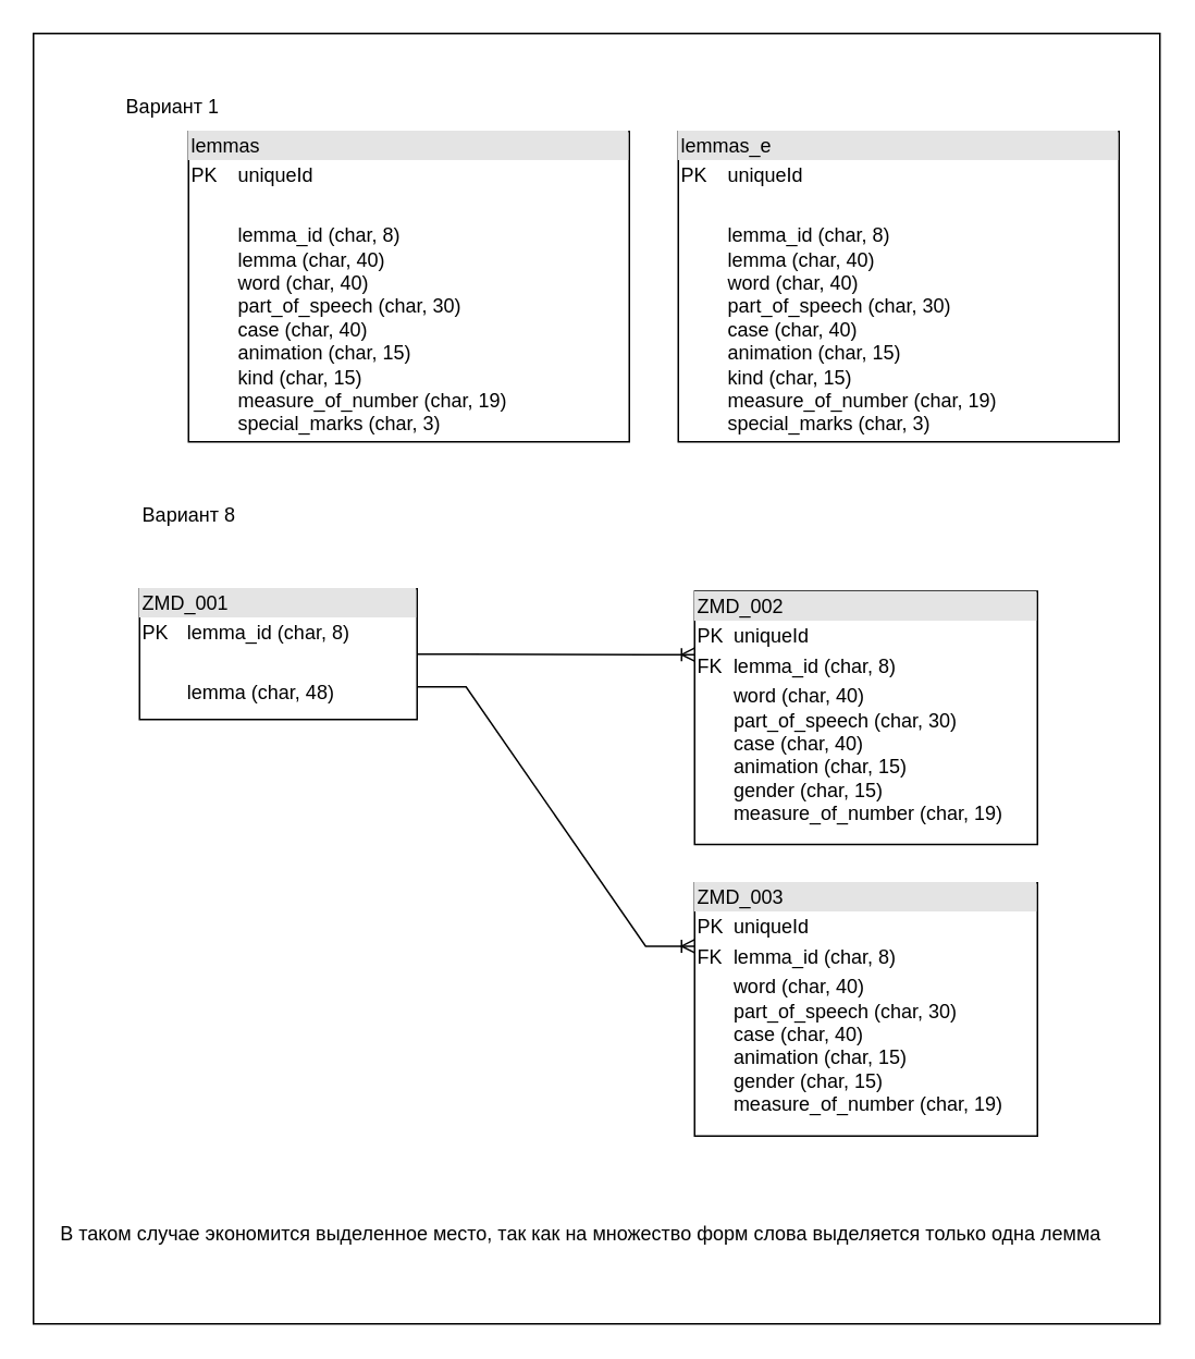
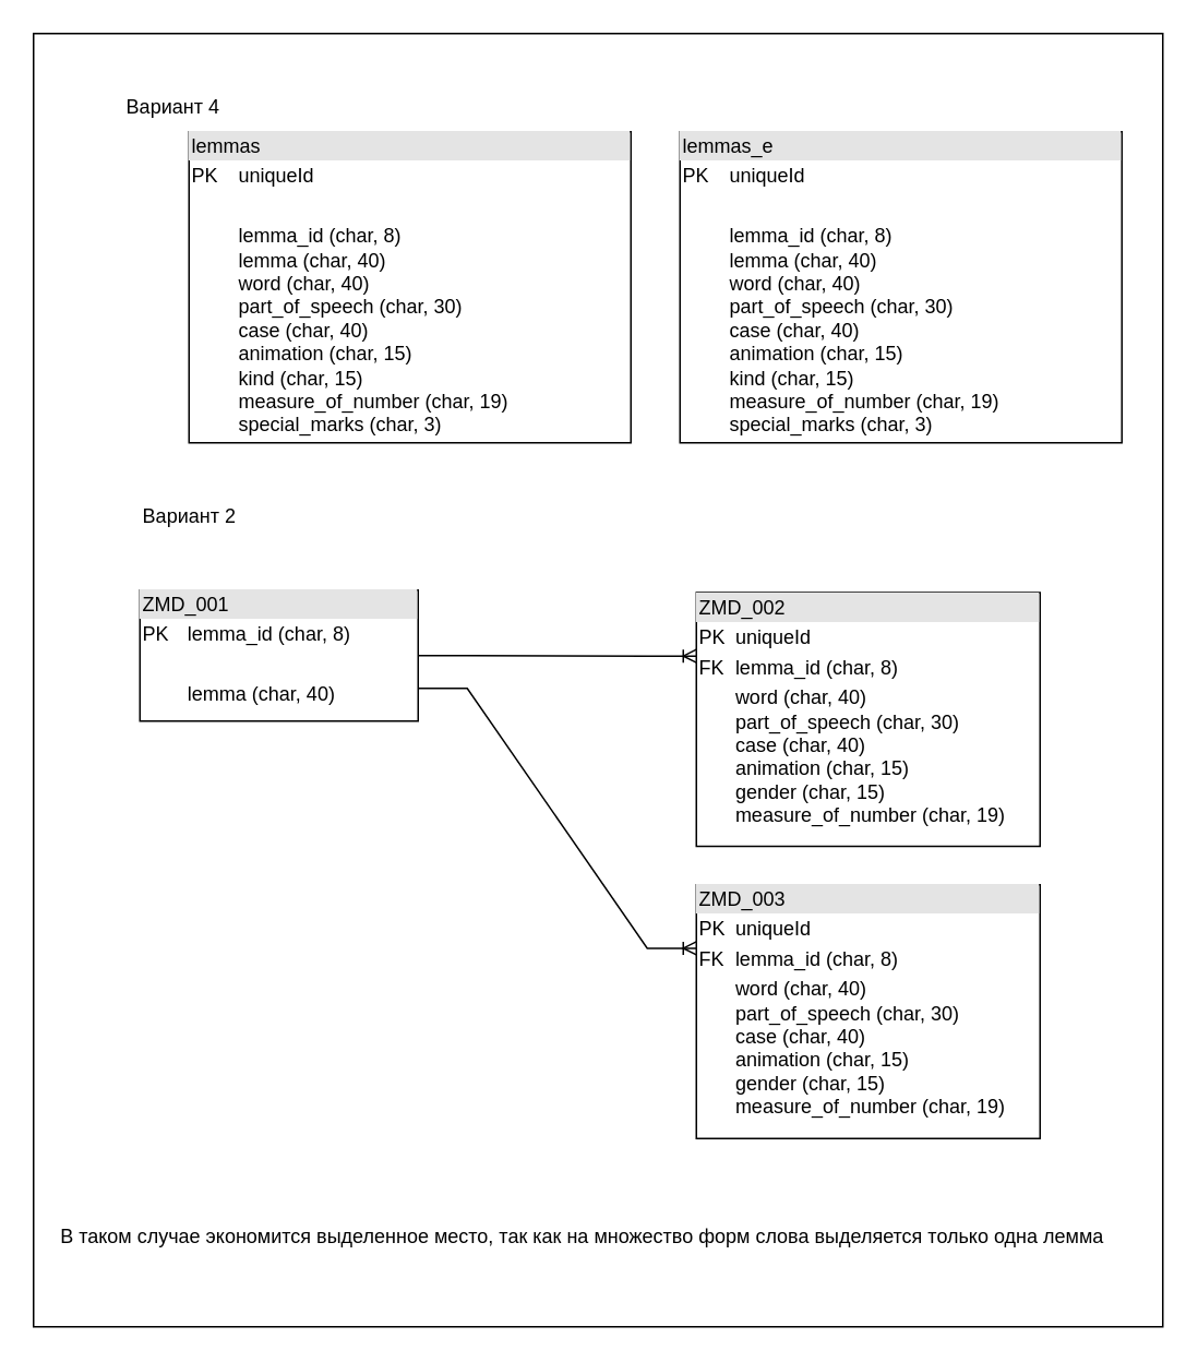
  <mxCell id="0" />
  <mxCell id="1" parent="0" />
  <mxCell id="2" value="" style="rounded=0;whiteSpace=wrap;html=1;" parent="1" vertex="1"><mxGeometry x="20" y="20" width="690" height="790" as="geometry" /></mxCell>
  <mxCell id="3" value="&lt;div style=&quot;box-sizing: border-box; width: 100%; background: rgb(228, 228, 228); padding: 2px;&quot;&gt;lemmas&lt;/div&gt;&lt;table style=&quot;width:100%;font-size:1em;&quot; cellpadding=&quot;2&quot; cellspacing=&quot;0&quot;&gt;&lt;tbody&gt;&lt;tr&gt;&lt;td&gt;PK&lt;/td&gt;&lt;td&gt;uniqueId&amp;nbsp;&lt;/td&gt;&lt;/tr&gt;&lt;tr&gt;&lt;td&gt;&lt;br&gt;&lt;/td&gt;&lt;td&gt;&lt;br&gt;&lt;/td&gt;&lt;/tr&gt;&lt;tr&gt;&lt;td&gt;&lt;/td&gt;&lt;td&gt;lemma_id (char, 8)&lt;br&gt;lemma (char, 40)&lt;br&gt;word (char, 40)&lt;br&gt;part_of_speech (char, 30)&lt;br&gt;case (char, 40)&lt;br&gt;animation (char, 15)&lt;br&gt;kind (char, 15)&lt;br&gt;measure_of_number (char, 19)&lt;br&gt;special_marks (char, 3)&lt;/td&gt;&lt;/tr&gt;&lt;/tbody&gt;&lt;/table&gt;" style="verticalAlign=top;align=left;overflow=fill;html=1;whiteSpace=wrap;" parent="1" vertex="1"><mxGeometry x="115" y="80" width="270" height="190" as="geometry" /></mxCell>
  <mxCell id="4" value="" style="shape=tableRow;horizontal=0;startSize=0;swimlaneHead=0;swimlaneBody=0;fillColor=none;collapsible=0;dropTarget=0;points=[[0,0.5],[1,0.5]];portConstraint=eastwest;top=0;left=0;right=0;bottom=0;" parent="1" vertex="1"><mxGeometry x="145" y="510" width="180" height="35" as="geometry" /></mxCell>
  <mxCell id="5" value="" style="shape=partialRectangle;connectable=0;fillColor=none;top=0;left=0;bottom=0;right=0;editable=1;overflow=hidden;whiteSpace=wrap;html=1;" parent="4" vertex="1"><mxGeometry width="30" height="35" as="geometry"><mxRectangle width="30" height="35" as="alternateBounds" /></mxGeometry></mxCell>
- <mxCell id="6" value="Вариант 1" style="text;html=1;align=center;verticalAlign=middle;resizable=0;points=[];autosize=1;strokeColor=none;fillColor=none;" parent="1" vertex="1"><mxGeometry x="65" y="50" width="80" height="30" as="geometry" /></mxCell>
- <mxCell id="7" value="Вариант 8" style="text;html=1;align=center;verticalAlign=middle;resizable=0;points=[];autosize=1;strokeColor=none;fillColor=none;" parent="1" vertex="1"><mxGeometry x="75" y="300" width="80" height="30" as="geometry" /></mxCell>
+ <mxCell id="6" value="Вариант 4" style="text;html=1;align=center;verticalAlign=middle;resizable=0;points=[];autosize=1;strokeColor=none;fillColor=none;" parent="1" vertex="1"><mxGeometry x="65" y="50" width="80" height="30" as="geometry" /></mxCell>
+ <mxCell id="7" value="Вариант 2" style="text;html=1;align=center;verticalAlign=middle;resizable=0;points=[];autosize=1;strokeColor=none;fillColor=none;" parent="1" vertex="1"><mxGeometry x="75" y="300" width="80" height="30" as="geometry" /></mxCell>
  <mxCell id="8" value="&lt;div style=&quot;box-sizing: border-box; width: 100%; background: rgb(228, 228, 228); padding: 2px;&quot;&gt;ZMD_002&lt;/div&gt;&lt;table style=&quot;width:100%;font-size:1em;&quot; cellpadding=&quot;2&quot; cellspacing=&quot;0&quot;&gt;&lt;tbody&gt;&lt;tr&gt;&lt;td&gt;PK&lt;/td&gt;&lt;td&gt;uniqueId&amp;nbsp;&lt;/td&gt;&lt;/tr&gt;&lt;tr&gt;&lt;td&gt;FK&lt;/td&gt;&lt;td&gt;lemma_id (char, 8)&lt;/td&gt;&lt;/tr&gt;&lt;tr&gt;&lt;td&gt;&lt;/td&gt;&lt;td&gt;word (char, 40)&lt;br&gt;part_of_speech (char, 30)&lt;br&gt;case (char, 40)&lt;br&gt;animation (char, 15)&lt;br&gt;gender (char, 15)&lt;br&gt;measure_of_number (char, 19)&lt;br&gt;&lt;/td&gt;&lt;/tr&gt;&lt;/tbody&gt;&lt;/table&gt;" style="verticalAlign=top;align=left;overflow=fill;html=1;whiteSpace=wrap;" parent="1" vertex="1"><mxGeometry x="425" y="361.5" width="210" height="155" as="geometry" /></mxCell>
- <mxCell id="9" value="&lt;div style=&quot;box-sizing: border-box; width: 100%; background: rgb(228, 228, 228); padding: 2px;&quot;&gt;ZMD_001&lt;/div&gt;&lt;table style=&quot;width:100%;font-size:1em;&quot; cellpadding=&quot;2&quot; cellspacing=&quot;0&quot;&gt;&lt;tbody&gt;&lt;tr&gt;&lt;td&gt;PK&lt;/td&gt;&lt;td&gt;lemma_id (char, 8)&lt;/td&gt;&lt;/tr&gt;&lt;tr&gt;&lt;td&gt;&lt;br&gt;&lt;/td&gt;&lt;td&gt;&lt;br&gt;&lt;/td&gt;&lt;/tr&gt;&lt;tr&gt;&lt;td&gt;&lt;/td&gt;&lt;td&gt;lemma (char, 48)&lt;br&gt;&lt;/td&gt;&lt;/tr&gt;&lt;/tbody&gt;&lt;/table&gt;" style="verticalAlign=top;align=left;overflow=fill;html=1;whiteSpace=wrap;" parent="1" vertex="1"><mxGeometry x="85" y="360" width="170" height="80" as="geometry" /></mxCell>
+ <mxCell id="9" value="&lt;div style=&quot;box-sizing: border-box; width: 100%; background: rgb(228, 228, 228); padding: 2px;&quot;&gt;ZMD_001&lt;/div&gt;&lt;table style=&quot;width:100%;font-size:1em;&quot; cellpadding=&quot;2&quot; cellspacing=&quot;0&quot;&gt;&lt;tbody&gt;&lt;tr&gt;&lt;td&gt;PK&lt;/td&gt;&lt;td&gt;lemma_id (char, 8)&lt;/td&gt;&lt;/tr&gt;&lt;tr&gt;&lt;td&gt;&lt;br&gt;&lt;/td&gt;&lt;td&gt;&lt;br&gt;&lt;/td&gt;&lt;/tr&gt;&lt;tr&gt;&lt;td&gt;&lt;/td&gt;&lt;td&gt;lemma (char, 40)&lt;br&gt;&lt;/td&gt;&lt;/tr&gt;&lt;/tbody&gt;&lt;/table&gt;" style="verticalAlign=top;align=left;overflow=fill;html=1;whiteSpace=wrap;" parent="1" vertex="1"><mxGeometry x="85" y="360" width="170" height="80" as="geometry" /></mxCell>
  <mxCell id="10" value="" style="edgeStyle=entityRelationEdgeStyle;fontSize=12;html=1;endArrow=ERoneToMany;rounded=0;exitX=1;exitY=0.5;exitDx=0;exitDy=0;entryX=0;entryY=0.25;entryDx=0;entryDy=0;" parent="1" source="9" target="8" edge="1"><mxGeometry width="100" height="100" relative="1" as="geometry"><mxPoint x="325" y="470" as="sourcePoint" /><mxPoint x="425" y="370" as="targetPoint" /></mxGeometry></mxCell>
  <mxCell id="11" value="В таком случае экономится выделенное место, так как на множество форм слова выделяется только одна лемма" style="text;html=1;align=center;verticalAlign=middle;resizable=0;points=[];autosize=1;strokeColor=none;fillColor=none;" parent="1" vertex="1"><mxGeometry x="25" y="740" width="660" height="30" as="geometry" /></mxCell>
  <mxCell id="12" value="&lt;div style=&quot;box-sizing: border-box; width: 100%; background: rgb(228, 228, 228); padding: 2px;&quot;&gt;ZMD_003&lt;/div&gt;&lt;table style=&quot;width:100%;font-size:1em;&quot; cellpadding=&quot;2&quot; cellspacing=&quot;0&quot;&gt;&lt;tbody&gt;&lt;tr&gt;&lt;td&gt;PK&lt;/td&gt;&lt;td&gt;uniqueId&amp;nbsp;&lt;/td&gt;&lt;/tr&gt;&lt;tr&gt;&lt;td&gt;FK&lt;/td&gt;&lt;td&gt;lemma_id (char, 8)&lt;/td&gt;&lt;/tr&gt;&lt;tr&gt;&lt;td&gt;&lt;/td&gt;&lt;td&gt;word (char, 40)&lt;br&gt;part_of_speech (char, 30)&lt;br&gt;case (char, 40)&lt;br&gt;animation (char, 15)&lt;br&gt;gender (char, 15)&lt;br&gt;measure_of_number (char, 19)&lt;br&gt;&lt;/td&gt;&lt;/tr&gt;&lt;/tbody&gt;&lt;/table&gt;" style="verticalAlign=top;align=left;overflow=fill;html=1;whiteSpace=wrap;" parent="1" vertex="1"><mxGeometry x="425" y="540" width="210" height="155" as="geometry" /></mxCell>
  <mxCell id="13" value="" style="edgeStyle=entityRelationEdgeStyle;fontSize=12;html=1;endArrow=ERoneToMany;rounded=0;exitX=1;exitY=0.75;exitDx=0;exitDy=0;entryX=0;entryY=0.25;entryDx=0;entryDy=0;" parent="1" source="9" target="12" edge="1"><mxGeometry width="100" height="100" relative="1" as="geometry"><mxPoint x="315" y="630" as="sourcePoint" /><mxPoint x="415" y="530" as="targetPoint" /></mxGeometry></mxCell>
  <mxCell id="14" value="&lt;div style=&quot;box-sizing: border-box; width: 100%; background: rgb(228, 228, 228); padding: 2px;&quot;&gt;lemmas_e&lt;/div&gt;&lt;table style=&quot;width:100%;font-size:1em;&quot; cellpadding=&quot;2&quot; cellspacing=&quot;0&quot;&gt;&lt;tbody&gt;&lt;tr&gt;&lt;td&gt;PK&lt;/td&gt;&lt;td&gt;uniqueId&amp;nbsp;&lt;/td&gt;&lt;/tr&gt;&lt;tr&gt;&lt;td&gt;&lt;br&gt;&lt;/td&gt;&lt;td&gt;&lt;br&gt;&lt;/td&gt;&lt;/tr&gt;&lt;tr&gt;&lt;td&gt;&lt;/td&gt;&lt;td&gt;lemma_id (char, 8)&lt;br&gt;lemma (char, 40)&lt;br&gt;word (char, 40)&lt;br&gt;part_of_speech (char, 30)&lt;br&gt;case (char, 40)&lt;br&gt;animation (char, 15)&lt;br&gt;kind (char, 15)&lt;br&gt;measure_of_number (char, 19)&lt;br&gt;special_marks (char, 3)&lt;/td&gt;&lt;/tr&gt;&lt;/tbody&gt;&lt;/table&gt;" style="verticalAlign=top;align=left;overflow=fill;html=1;whiteSpace=wrap;" parent="1" vertex="1"><mxGeometry x="415" y="80" width="270" height="190" as="geometry" /></mxCell>
